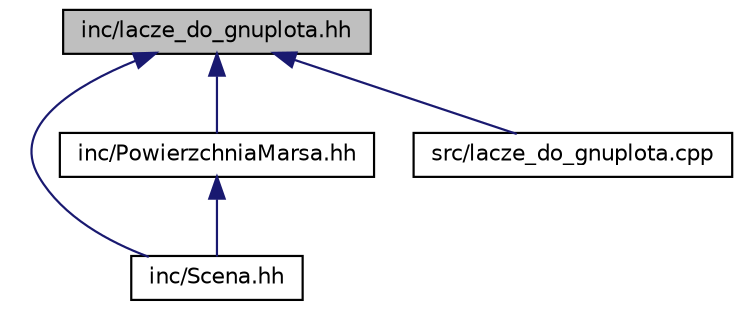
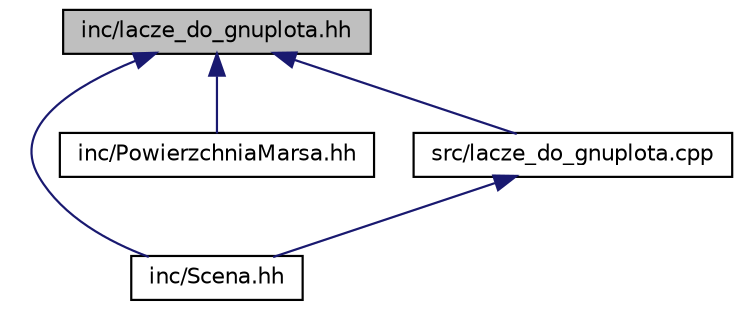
  digraph {
    node [color=black fillcolor=white fontname=Helvetica fontsize=10 shape=record style=filled]
    edge [color=midnightblue dir=back fontname=Helvetica fontsize=10 labelfontname=Helvetica labelfontsize=10 style=solid]
    n1 [fillcolor=grey75 fontcolor=black height=0.2 label="inc/lacze_do_gnuplota.hh" width=0.4]
    n2 [height=0.2 label="inc/Scena.hh" width=0.4]
    n3 [height=0.2 label="inc/PowierzchniaMarsa.hh" width=0.4]
    n4 [height=0.2 label="src/lacze_do_gnuplota.cpp" width=0.4]
    n1 -> n2
    n1 -> n3
    n1 -> n4
-   n3 -> n2
+   n4 -> n2
  }
